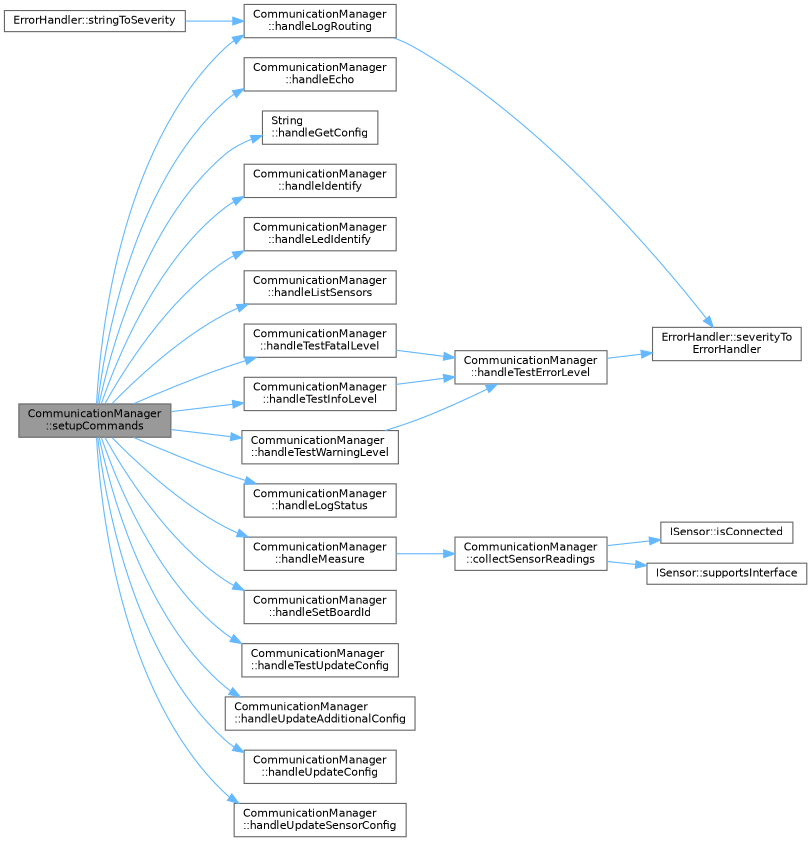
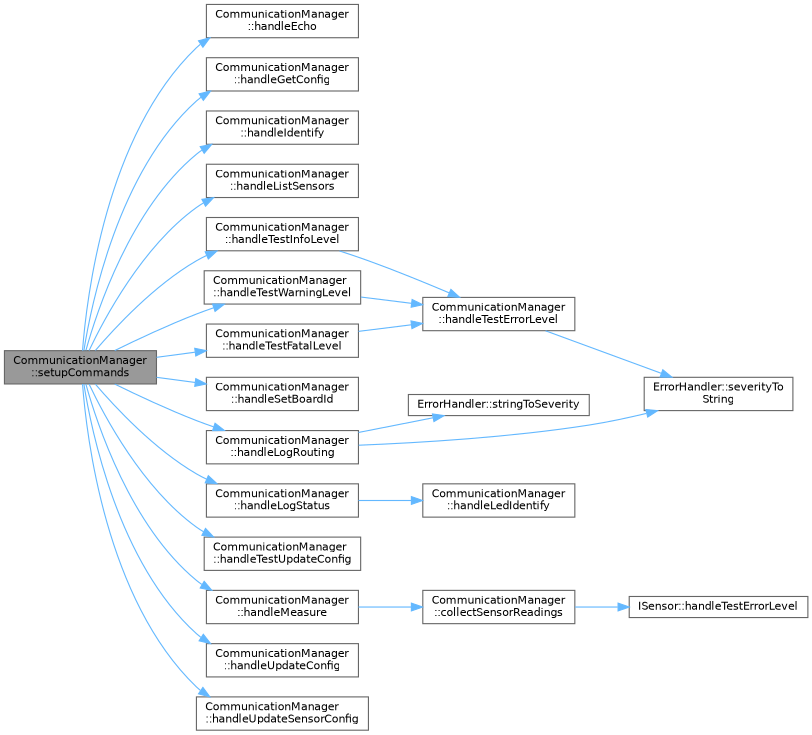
  digraph {
    rankdir=LR
    node [color=grey40 fillcolor=white fontname=Helvetica fontsize=10 shape=box style=filled]
    edge [color=steelblue1 fontname=Helvetica fontsize=10 labelfontname=Helvetica labelfontsize=10 style=solid]
    n1 [color=gray40 fillcolor=grey60 fontcolor=black height=0.2 label="CommunicationManager\l::setupCommands" width=0.4]
    n2 [height=0.2 label="CommunicationManager\l::handleEcho" width=0.4]
-   n3 [height=0.2 label="String\l::handleGetConfig" width=0.4]
+   n3 [height=0.2 label="CommunicationManager\l::handleGetConfig" width=0.4]
    n4 [height=0.2 label="CommunicationManager\l::handleIdentify" width=0.4]
    n5 [height=0.2 label="CommunicationManager\l::handleLedIdentify" width=0.4]
    n6 [height=0.2 label="CommunicationManager\l::handleListSensors" width=0.4]
    n7 [height=0.2 label="CommunicationManager\l::handleLogRouting" width=0.4]
    n8 [height=0.2 label="CommunicationManager\l::handleLogStatus" width=0.4]
    n9 [height=0.2 label="CommunicationManager\l::handleMeasure" width=0.4]
    n10 [height=0.2 label="CommunicationManager\l::handleSetBoardId" width=0.4]
    n11 [height=0.2 label="CommunicationManager\l::handleTestFatalLevel" width=0.4]
    n12 [height=0.2 label="CommunicationManager\l::handleTestInfoLevel" width=0.4]
    n13 [height=0.2 label="CommunicationManager\l::handleTestUpdateConfig" width=0.4]
    n14 [height=0.2 label="CommunicationManager\l::handleTestWarningLevel" width=0.4]
-   n15 [height=0.2 label="CommunicationManager\l::handleUpdateAdditionalConfig" width=0.4]
    n16 [height=0.2 label="CommunicationManager\l::handleUpdateConfig" width=0.4]
    n17 [height=0.2 label="CommunicationManager\l::handleUpdateSensorConfig" width=0.4]
-   n18 [height=0.2 label="ErrorHandler::severityTo\lErrorHandler" width=0.4]
+   n18 [height=0.2 label="ErrorHandler::severityTo\lString" width=0.4]
    n19 [height=0.2 label="ErrorHandler::stringToSeverity" width=0.4]
    n20 [height=0.2 label="CommunicationManager\l::collectSensorReadings" width=0.4]
    n21 [height=0.2 label="CommunicationManager\l::handleTestErrorLevel" width=0.4]
-   n22 [height=0.2 label="ISensor::isConnected" width=0.4]
-   n23 [height=0.2 label="ISensor::supportsInterface" width=0.4]
+   n23 [height=0.2 label="ISensor::handleTestErrorLevel" width=0.4]
    n1 -> n2
    n1 -> n3
    n1 -> n4
-   n1 -> n5
+   n8 -> n5
    n1 -> n6
    n1 -> n7
    n1 -> n8
    n1 -> n9
    n1 -> n10
    n1 -> n11
    n1 -> n12
    n1 -> n13
    n1 -> n14
-   n1 -> n15
    n1 -> n16
    n1 -> n17
    n7 -> n18
-   n19 -> n7
+   n7 -> n19
    n9 -> n20
    n11 -> n21
    n12 -> n21
    n14 -> n21
-   n20 -> n22
    n20 -> n23
    n21 -> n18
  }
